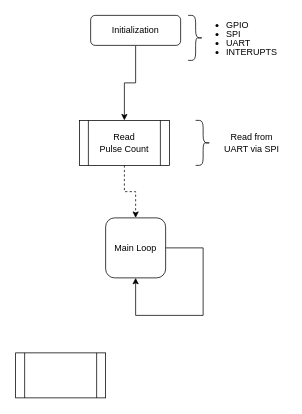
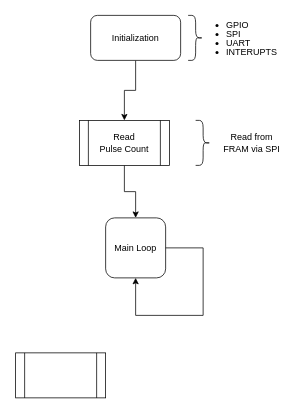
  <mxCell id="0" />
  <mxCell id="1" parent="0" />
  <mxCell id="2" value="" style="edgeStyle=orthogonalEdgeStyle;rounded=0;orthogonalLoop=1;jettySize=auto;html=1;" edge="1" parent="1" source="3" target="5"><mxGeometry relative="1" as="geometry" /></mxCell>
- <mxCell id="3" value="Initialization" style="rounded=1;whiteSpace=wrap;html=1;" vertex="1" parent="1"><mxGeometry x="120" y="20" width="120" height="40" as="geometry" /></mxCell>
- <mxCell id="4" value="" style="edgeStyle=orthogonalEdgeStyle;rounded=0;orthogonalLoop=1;jettySize=auto;html=1;dashed=1;" edge="1" parent="1" source="5" target="8"><mxGeometry relative="1" as="geometry" /></mxCell>
+ <mxCell id="3" value="Initialization" style="rounded=1;whiteSpace=wrap;html=1;" vertex="1" parent="1"><mxGeometry x="120" y="20" width="120" height="60" as="geometry" /></mxCell>
+ <mxCell id="4" value="" style="edgeStyle=orthogonalEdgeStyle;rounded=0;orthogonalLoop=1;jettySize=auto;html=1;" edge="1" parent="1" source="5" target="8"><mxGeometry relative="1" as="geometry" /></mxCell>
  <mxCell id="5" value="Read &lt;br&gt;Pulse Count" style="shape=process;whiteSpace=wrap;html=1;backgroundOutline=1;" vertex="1" parent="1"><mxGeometry x="105" y="160" width="120" height="60" as="geometry" /></mxCell>
- <mxCell id="6" value="Read from UART via SPI" style="text;html=1;strokeColor=none;fillColor=none;align=center;verticalAlign=middle;whiteSpace=wrap;rounded=0;" vertex="1" parent="1"><mxGeometry x="290" y="170" width="90" height="40" as="geometry" /></mxCell>
+ <mxCell id="6" value="Read from FRAM via SPI" style="text;html=1;strokeColor=none;fillColor=none;align=center;verticalAlign=middle;whiteSpace=wrap;rounded=0;" vertex="1" parent="1"><mxGeometry x="290" y="170" width="90" height="40" as="geometry" /></mxCell>
  <mxCell id="7" value="" style="shape=curlyBracket;whiteSpace=wrap;html=1;rounded=1;flipH=1;labelPosition=right;verticalLabelPosition=middle;align=left;verticalAlign=middle;" vertex="1" parent="1"><mxGeometry x="260" y="160" width="20" height="60" as="geometry" /></mxCell>
  <mxCell id="8" value="Main Loop" style="whiteSpace=wrap;html=1;rounded=1;" vertex="1" parent="1"><mxGeometry x="140" y="290" width="80" height="80" as="geometry" /></mxCell>
  <mxCell id="9" value="&lt;div style=&quot;text-align: left; line-height: 100%;&quot;&gt;&lt;ul style=&quot;line-height: 100%;&quot;&gt;&lt;li&gt;&lt;span style=&quot;background-color: initial; text-align: left;&quot;&gt;GPIO&lt;/span&gt;&lt;/li&gt;&lt;li&gt;&lt;span style=&quot;background-color: initial;&quot;&gt;SPI&lt;/span&gt;&lt;br&gt;&lt;/li&gt;&lt;li&gt;&lt;span style=&quot;background-color: initial;&quot;&gt;UART&lt;/span&gt;&lt;br&gt;&lt;/li&gt;&lt;li&gt;&lt;span style=&quot;background-color: initial;&quot;&gt;INTERUPTS&lt;/span&gt;&lt;br&gt;&lt;/li&gt;&lt;/ul&gt;&lt;/div&gt;" style="text;html=1;strokeColor=none;fillColor=none;align=center;verticalAlign=middle;whiteSpace=wrap;rounded=0;" vertex="1" parent="1"><mxGeometry x="270" y="20" width="90" height="60" as="geometry" /></mxCell>
  <mxCell id="10" value="" style="shape=curlyBracket;whiteSpace=wrap;html=1;rounded=1;flipH=1;labelPosition=right;verticalLabelPosition=middle;align=left;verticalAlign=middle;" vertex="1" parent="1"><mxGeometry x="250" y="20" width="20" height="60" as="geometry" /></mxCell>
  <mxCell id="11" style="edgeStyle=orthogonalEdgeStyle;rounded=0;orthogonalLoop=1;jettySize=auto;html=1;exitX=1;exitY=0.5;exitDx=0;exitDy=0;entryX=0.5;entryY=1;entryDx=0;entryDy=0;" edge="1" parent="1" source="8" target="8"><mxGeometry relative="1" as="geometry"><mxPoint x="200" y="370" as="sourcePoint" /><mxPoint x="200" y="390" as="targetPoint" /><Array as="points"><mxPoint x="270" y="330" /><mxPoint x="270" y="420" /><mxPoint x="180" y="420" /></Array></mxGeometry></mxCell>
  <mxCell id="12" value="" style="shape=process;whiteSpace=wrap;html=1;backgroundOutline=1;" vertex="1" parent="1"><mxGeometry x="20" y="470" width="120" height="60" as="geometry" /></mxCell>
